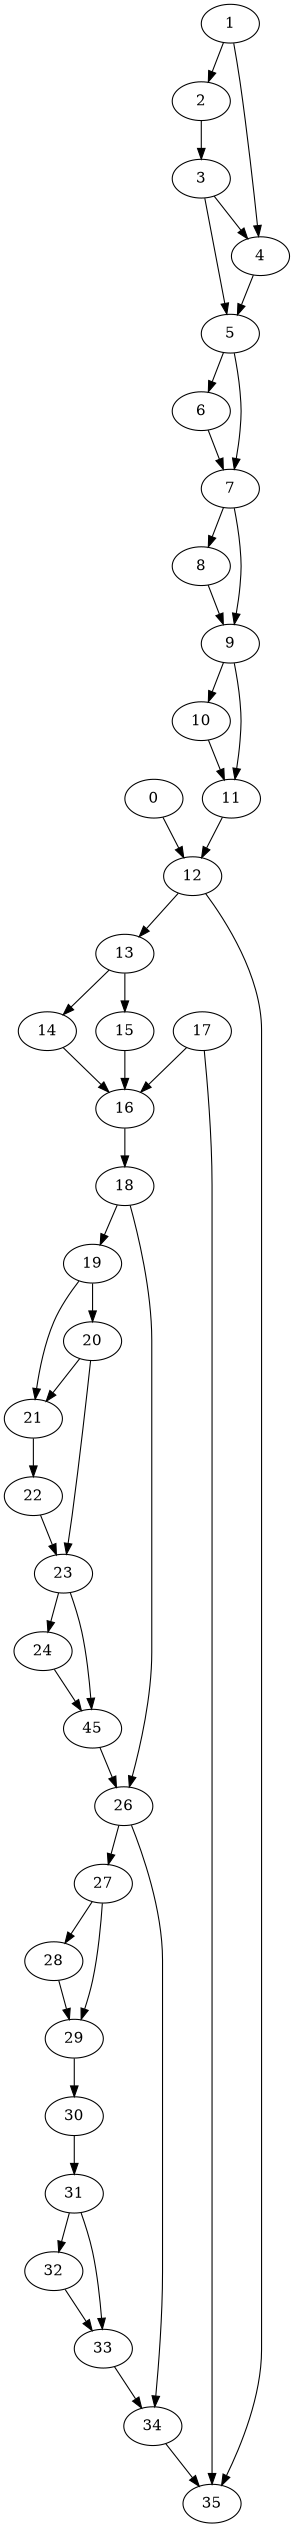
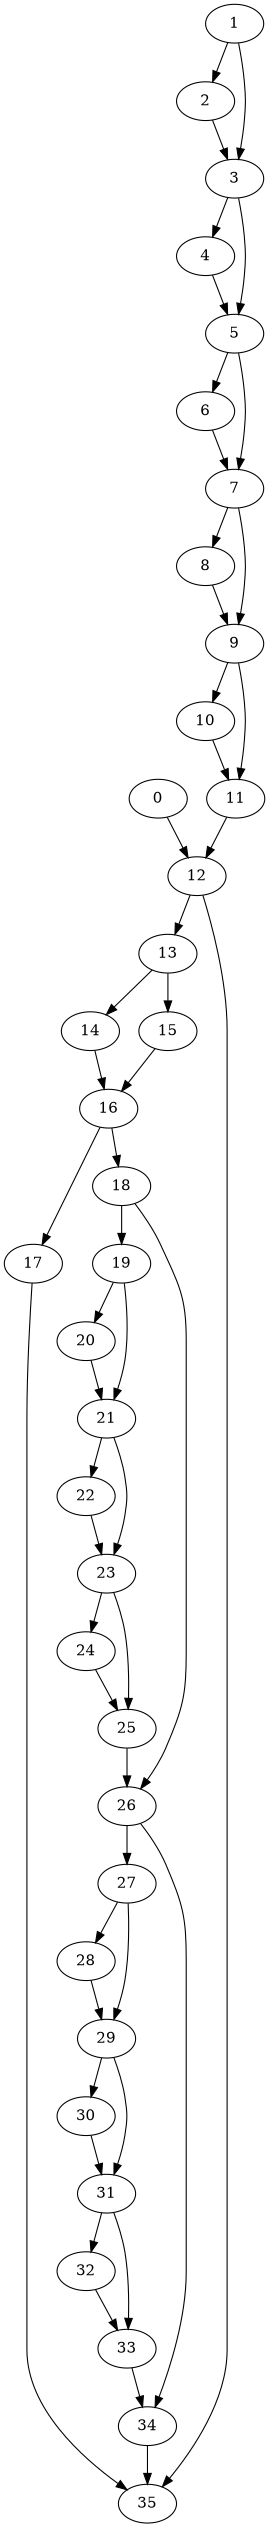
  digraph {
    0
    12
    1
    2
    3
    13
    35
    4
    5
    6
    7
    8
    9
    10
    11
    14
    15
    16
    17
    18
    19
    26
    20
    21
    27
    34
    22
    23
    24
-   25 [label=45]
+   25
    28
    29
    30
    31
    32
    33
    0 -> 12
    12 -> 13
    12 -> 35
    1 -> 2
-   1 -> 4
+   1 -> 3
    2 -> 3
    3 -> 4
    3 -> 5
    13 -> 14
    13 -> 15
    4 -> 5
    5 -> 6
    5 -> 7
    6 -> 7
    7 -> 8
    7 -> 9
    8 -> 9
    9 -> 10
    9 -> 11
    10 -> 11
    11 -> 12
    14 -> 16
    15 -> 16
-   17 -> 16
+   16 -> 17
    16 -> 18
    17 -> 35
    18 -> 19
    18 -> 26
    19 -> 20
    19 -> 21
    26 -> 27
    26 -> 34
    20 -> 21
    21 -> 22
-   20 -> 23
+   21 -> 23
    27 -> 28
    27 -> 29
    34 -> 35
    22 -> 23
    23 -> 24
    23 -> 25
    24 -> 25
    25 -> 26
    28 -> 29
    29 -> 30
+   29 -> 31
    30 -> 31
    31 -> 32
    31 -> 33
    32 -> 33
    33 -> 34
  }
